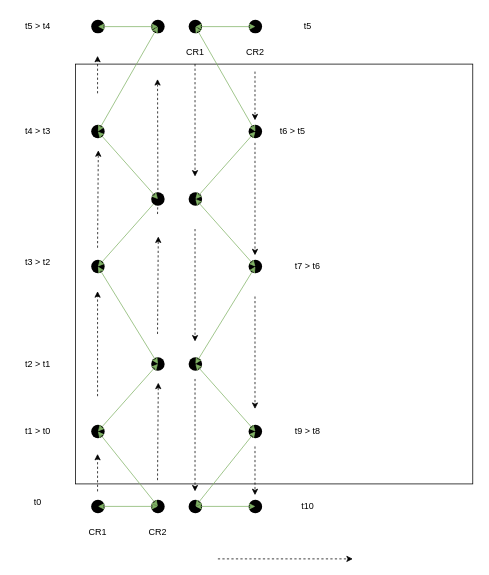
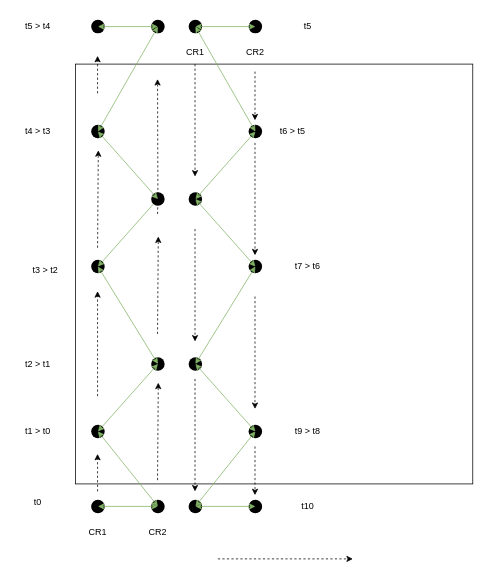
  <mxCell id="0" />
  <mxCell id="1" parent="0" />
  <mxCell id="2" value="" style="rounded=0;whiteSpace=wrap;html=1;" parent="1" vertex="1"><mxGeometry x="100" y="85" width="530" height="560" as="geometry" /></mxCell>
  <mxCell id="3" value="" style="shape=waypoint;sketch=0;fillStyle=solid;size=6;pointerEvents=1;points=[];fillColor=none;resizable=0;rotatable=0;perimeter=centerPerimeter;snapToPoint=1;strokeWidth=7;" parent="1" vertex="1"><mxGeometry x="200" y="665" width="20" height="20" as="geometry" /></mxCell>
  <mxCell id="4" value="" style="shape=waypoint;sketch=0;fillStyle=solid;size=6;pointerEvents=1;points=[];fillColor=none;resizable=0;rotatable=0;perimeter=centerPerimeter;snapToPoint=1;strokeWidth=7;" parent="1" vertex="1"><mxGeometry x="120" y="665" width="20" height="20" as="geometry" /></mxCell>
  <mxCell id="5" value="" style="endArrow=classic;startArrow=classic;html=1;exitX=1.091;exitY=0.611;exitDx=0;exitDy=0;exitPerimeter=0;entryX=0.331;entryY=0.611;entryDx=0;entryDy=0;entryPerimeter=0;fillColor=#d5e8d4;strokeColor=#82b366;" parent="1" source="4" target="3" edge="1"><mxGeometry width="50" height="50" relative="1" as="geometry"><mxPoint x="340" y="565" as="sourcePoint" /><mxPoint x="390" y="515" as="targetPoint" /></mxGeometry></mxCell>
  <mxCell id="6" value="CR1" style="text;html=1;strokeColor=none;fillColor=none;align=center;verticalAlign=middle;whiteSpace=wrap;rounded=0;strokeWidth=0;" parent="1" vertex="1"><mxGeometry x="100" y="695" width="60" height="30" as="geometry" /></mxCell>
  <mxCell id="7" value="CR2" style="text;html=1;strokeColor=none;fillColor=none;align=center;verticalAlign=middle;whiteSpace=wrap;rounded=0;strokeWidth=0;" parent="1" vertex="1"><mxGeometry y="695" width="60" height="30" as="geometry" x="180" /></mxCell>
  <mxCell id="8" value="t0" style="text;html=1;strokeColor=none;fillColor=none;align=center;verticalAlign=middle;whiteSpace=wrap;rounded=0;" parent="1" vertex="1"><mxGeometry x="20" y="655" width="60" height="30" as="geometry" /></mxCell>
  <mxCell id="9" value="" style="shape=waypoint;sketch=0;fillStyle=solid;size=6;pointerEvents=1;points=[];fillColor=none;resizable=0;rotatable=0;perimeter=centerPerimeter;snapToPoint=1;strokeWidth=7;" parent="1" vertex="1"><mxGeometry x="120" y="345" width="20" height="20" as="geometry" /></mxCell>
  <mxCell id="10" value="" style="endArrow=classic;startArrow=classic;html=1;exitX=1.091;exitY=0.611;exitDx=0;exitDy=0;exitPerimeter=0;entryX=0.331;entryY=0.611;entryDx=0;entryDy=0;entryPerimeter=0;fillColor=#d5e8d4;strokeColor=#82b366;" parent="1" source="9" target="31" edge="1"><mxGeometry width="50" height="50" relative="1" as="geometry"><mxPoint x="340" y="245" as="sourcePoint" /><mxPoint x="390" y="195" as="targetPoint" /></mxGeometry></mxCell>
  <mxCell id="11" value="" style="endArrow=classic;html=1;dashed=1;" parent="1" edge="1"><mxGeometry width="50" height="50" relative="1" as="geometry"><mxPoint x="209.5" y="640" as="sourcePoint" /><mxPoint x="210.5" y="510" as="targetPoint" /></mxGeometry></mxCell>
  <mxCell id="12" value="" style="endArrow=classic;html=1;dashed=1;" parent="1" edge="1"><mxGeometry width="50" height="50" relative="1" as="geometry"><mxPoint x="129.5" y="655" as="sourcePoint" /><mxPoint x="129.5" y="605" as="targetPoint" /></mxGeometry></mxCell>
  <mxCell id="13" value="t1 &amp;gt; t0" style="text;html=1;strokeColor=none;fillColor=none;align=center;verticalAlign=middle;whiteSpace=wrap;rounded=0;" parent="1" vertex="1"><mxGeometry x="20" y="560" width="60" height="30" as="geometry" /></mxCell>
  <mxCell id="14" value="" style="shape=waypoint;sketch=0;fillStyle=solid;size=6;pointerEvents=1;points=[];fillColor=none;resizable=0;rotatable=0;perimeter=centerPerimeter;snapToPoint=1;strokeWidth=7;" parent="1" vertex="1"><mxGeometry x="200" y="25" width="20" height="20" as="geometry" /></mxCell>
  <mxCell id="15" value="" style="shape=waypoint;sketch=0;fillStyle=solid;size=6;pointerEvents=1;points=[];fillColor=none;resizable=0;rotatable=0;perimeter=centerPerimeter;snapToPoint=1;strokeWidth=7;" parent="1" vertex="1"><mxGeometry x="120" y="25" width="20" height="20" as="geometry" /></mxCell>
  <mxCell id="16" value="" style="endArrow=classic;startArrow=classic;html=1;exitX=1.091;exitY=0.611;exitDx=0;exitDy=0;exitPerimeter=0;entryX=0.331;entryY=0.611;entryDx=0;entryDy=0;entryPerimeter=0;fillColor=#d5e8d4;strokeColor=#82b366;" parent="1" source="15" target="14" edge="1"><mxGeometry width="50" height="50" relative="1" as="geometry"><mxPoint x="340" y="-75" as="sourcePoint" /><mxPoint x="390" y="-125" as="targetPoint" /></mxGeometry></mxCell>
  <mxCell id="17" value="" style="endArrow=classic;html=1;dashed=1;startArrow=none;" parent="1" edge="1" source="31"><mxGeometry width="50" height="50" relative="1" as="geometry"><mxPoint x="209.5" y="285" as="sourcePoint" /><mxPoint x="209.5" y="105" as="targetPoint" /></mxGeometry></mxCell>
  <mxCell id="18" value="" style="endArrow=classic;html=1;dashed=1;" parent="1" edge="1"><mxGeometry width="50" height="50" relative="1" as="geometry"><mxPoint x="129.5" y="528" as="sourcePoint" /><mxPoint x="129.5" y="388" as="targetPoint" /></mxGeometry></mxCell>
  <mxCell id="19" value="t5 &amp;gt; t4" style="text;html=1;strokeColor=none;fillColor=none;align=center;verticalAlign=middle;whiteSpace=wrap;rounded=0;" parent="1" vertex="1"><mxGeometry x="20" y="20" width="60" height="30" as="geometry" /></mxCell>
  <mxCell id="20" value="" style="shape=waypoint;sketch=0;fillStyle=solid;size=6;pointerEvents=1;points=[];fillColor=none;resizable=0;rotatable=0;perimeter=centerPerimeter;snapToPoint=1;strokeWidth=7;" parent="1" vertex="1"><mxGeometry x="330" y="25" width="20" height="20" as="geometry" /></mxCell>
  <mxCell id="21" value="" style="shape=waypoint;sketch=0;fillStyle=solid;size=6;pointerEvents=1;points=[];fillColor=none;resizable=0;rotatable=0;perimeter=centerPerimeter;snapToPoint=1;strokeWidth=7;" parent="1" vertex="1"><mxGeometry x="250" y="25" width="20" height="20" as="geometry" /></mxCell>
  <mxCell id="22" value="" style="endArrow=classic;startArrow=classic;html=1;exitX=1.091;exitY=0.611;exitDx=0;exitDy=0;exitPerimeter=0;entryX=0.331;entryY=0.611;entryDx=0;entryDy=0;entryPerimeter=0;fillColor=#d5e8d4;strokeColor=#82b366;" parent="1" source="21" target="20" edge="1"><mxGeometry width="50" height="50" relative="1" as="geometry"><mxPoint x="470" y="-75" as="sourcePoint" /><mxPoint x="520" y="-125" as="targetPoint" /></mxGeometry></mxCell>
  <mxCell id="23" value="CR1" style="text;html=1;strokeColor=none;fillColor=none;align=center;verticalAlign=middle;whiteSpace=wrap;rounded=0;strokeWidth=0;" parent="1" vertex="1"><mxGeometry x="230" y="55" width="60" height="30" as="geometry" /></mxCell>
  <mxCell id="24" value="CR2" style="text;html=1;strokeColor=none;fillColor=none;align=center;verticalAlign=middle;whiteSpace=wrap;rounded=0;strokeWidth=0;" parent="1" vertex="1"><mxGeometry x="310" y="55" width="60" height="30" as="geometry" /></mxCell>
  <mxCell id="25" value="" style="endArrow=classic;html=1;dashed=1;" parent="1" edge="1"><mxGeometry width="50" height="50" relative="1" as="geometry"><mxPoint x="290" y="745" as="sourcePoint" /><mxPoint x="470" y="745" as="targetPoint" /></mxGeometry></mxCell>
  <mxCell id="26" value="" style="endArrow=classic;html=1;dashed=1;" parent="1" edge="1"><mxGeometry width="50" height="50" relative="1" as="geometry"><mxPoint x="259.5" y="505" as="sourcePoint" /><mxPoint x="259.5" y="655" as="targetPoint" /></mxGeometry></mxCell>
  <mxCell id="27" value="" style="shape=waypoint;sketch=0;fillStyle=solid;size=6;pointerEvents=1;points=[];fillColor=none;resizable=0;rotatable=0;perimeter=centerPerimeter;snapToPoint=1;strokeWidth=7;" vertex="1" parent="1"><mxGeometry x="120" y="565" width="20" height="20" as="geometry" /></mxCell>
  <mxCell id="28" value="" style="endArrow=classic;startArrow=classic;html=1;exitX=0.491;exitY=0.791;exitDx=0;exitDy=0;exitPerimeter=0;fillColor=#d5e8d4;strokeColor=#82b366;" edge="1" parent="1" source="27"><mxGeometry width="50" height="50" relative="1" as="geometry"><mxPoint x="140" y="685" as="sourcePoint" /><mxPoint x="210" y="675" as="targetPoint" /></mxGeometry></mxCell>
  <mxCell id="29" value="" style="shape=waypoint;sketch=0;fillStyle=solid;size=6;pointerEvents=1;points=[];fillColor=none;resizable=0;rotatable=0;perimeter=centerPerimeter;snapToPoint=1;strokeWidth=7;" vertex="1" parent="1"><mxGeometry x="200" width="20" height="20" as="geometry" y="475" /></mxCell>
  <mxCell id="30" value="" style="endArrow=none;html=1;dashed=1;" edge="1" parent="1" target="31"><mxGeometry width="50" height="50" relative="1" as="geometry"><mxPoint x="209.5" y="285" as="sourcePoint" /><mxPoint x="209.5" y="105" as="targetPoint" /></mxGeometry></mxCell>
  <mxCell id="31" value="" style="shape=waypoint;sketch=0;fillStyle=solid;size=6;pointerEvents=1;points=[];fillColor=none;resizable=0;rotatable=0;perimeter=centerPerimeter;snapToPoint=1;strokeWidth=7;" parent="1" vertex="1"><mxGeometry x="200" y="255" width="20" height="20" as="geometry" /></mxCell>
  <mxCell id="32" value="" style="endArrow=classic;html=1;dashed=1;" edge="1" parent="1"><mxGeometry width="50" height="50" relative="1" as="geometry"><mxPoint x="209.5" y="445" as="sourcePoint" /><mxPoint x="210.5" y="315" as="targetPoint" /></mxGeometry></mxCell>
  <mxCell id="33" value="" style="endArrow=classic;startArrow=classic;html=1;fillColor=#d5e8d4;strokeColor=#82b366;entryX=0.391;entryY=0.611;entryDx=0;entryDy=0;entryPerimeter=0;" edge="1" parent="1" target="29"><mxGeometry width="50" height="50" relative="1" as="geometry"><mxPoint x="130" y="575" as="sourcePoint" /><mxPoint x="220" y="685" as="targetPoint" /></mxGeometry></mxCell>
  <mxCell id="34" value="" style="endArrow=classic;startArrow=classic;html=1;fillColor=#d5e8d4;strokeColor=#82b366;entryX=0.431;entryY=0.691;entryDx=0;entryDy=0;entryPerimeter=0;exitX=0.751;exitY=0.971;exitDx=0;exitDy=0;exitPerimeter=0;" edge="1" parent="1" source="29" target="9"><mxGeometry width="50" height="50" relative="1" as="geometry"><mxPoint x="140" y="585" as="sourcePoint" /><mxPoint x="220" y="495" as="targetPoint" /></mxGeometry></mxCell>
  <mxCell id="35" value="" style="shape=waypoint;sketch=0;fillStyle=solid;size=6;pointerEvents=1;points=[];fillColor=none;resizable=0;rotatable=0;perimeter=centerPerimeter;snapToPoint=1;strokeWidth=7;" vertex="1" parent="1"><mxGeometry x="120" y="165" width="20" height="20" as="geometry" /></mxCell>
  <mxCell id="36" value="" style="endArrow=classic;startArrow=classic;html=1;fillColor=#d5e8d4;strokeColor=#82b366;" edge="1" parent="1" source="31" target="35"><mxGeometry width="50" height="50" relative="1" as="geometry"><mxPoint x="220" y="495" as="sourcePoint" /><mxPoint x="140" y="365" as="targetPoint" /></mxGeometry></mxCell>
  <mxCell id="37" value="" style="endArrow=classic;startArrow=classic;html=1;fillColor=#d5e8d4;strokeColor=#82b366;entryX=0.511;entryY=0.731;entryDx=0;entryDy=0;entryPerimeter=0;" edge="1" parent="1" source="35" target="14"><mxGeometry width="50" height="50" relative="1" as="geometry"><mxPoint x="220" y="275" as="sourcePoint" /><mxPoint x="140" y="185" as="targetPoint" /></mxGeometry></mxCell>
  <mxCell id="38" value="" style="endArrow=classic;html=1;dashed=1;" edge="1" parent="1"><mxGeometry width="50" height="50" relative="1" as="geometry"><mxPoint x="129.5" y="330" as="sourcePoint" /><mxPoint x="130.5" y="200" as="targetPoint" /></mxGeometry></mxCell>
  <mxCell id="39" value="" style="endArrow=classic;html=1;dashed=1;" edge="1" parent="1"><mxGeometry width="50" height="50" relative="1" as="geometry"><mxPoint x="129.5" y="124" as="sourcePoint" /><mxPoint x="129.5" y="74" as="targetPoint" /></mxGeometry></mxCell>
  <mxCell id="40" value="" style="shape=waypoint;sketch=0;fillStyle=solid;size=6;pointerEvents=1;points=[];fillColor=none;resizable=0;rotatable=0;perimeter=centerPerimeter;snapToPoint=1;strokeWidth=7;" vertex="1" parent="1"><mxGeometry x="330" y="165" width="20" height="20" as="geometry" /></mxCell>
  <mxCell id="41" value="" style="shape=waypoint;sketch=0;fillStyle=solid;size=6;pointerEvents=1;points=[];fillColor=none;resizable=0;rotatable=0;perimeter=centerPerimeter;snapToPoint=1;strokeWidth=7;" vertex="1" parent="1"><mxGeometry x="250" y="255" width="20" height="20" as="geometry" /></mxCell>
  <mxCell id="42" value="" style="shape=waypoint;sketch=0;fillStyle=solid;size=6;pointerEvents=1;points=[];fillColor=none;resizable=0;rotatable=0;perimeter=centerPerimeter;snapToPoint=1;strokeWidth=7;" vertex="1" parent="1"><mxGeometry x="250" width="20" height="20" as="geometry" y="475" /></mxCell>
  <mxCell id="43" value="" style="shape=waypoint;sketch=0;fillStyle=solid;size=6;pointerEvents=1;points=[];fillColor=none;resizable=0;rotatable=0;perimeter=centerPerimeter;snapToPoint=1;strokeWidth=7;" vertex="1" parent="1"><mxGeometry x="330" y="345" width="20" height="20" as="geometry" /></mxCell>
  <mxCell id="44" value="" style="shape=waypoint;sketch=0;fillStyle=solid;size=6;pointerEvents=1;points=[];fillColor=none;resizable=0;rotatable=0;perimeter=centerPerimeter;snapToPoint=1;strokeWidth=7;" vertex="1" parent="1"><mxGeometry x="330" y="565" width="20" height="20" as="geometry" /></mxCell>
  <mxCell id="45" value="" style="shape=waypoint;sketch=0;fillStyle=solid;size=6;pointerEvents=1;points=[];fillColor=none;resizable=0;rotatable=0;perimeter=centerPerimeter;snapToPoint=1;strokeWidth=7;" vertex="1" parent="1"><mxGeometry x="250" y="665" width="20" height="20" as="geometry" /></mxCell>
  <mxCell id="46" value="" style="shape=waypoint;sketch=0;fillStyle=solid;size=6;pointerEvents=1;points=[];fillColor=none;resizable=0;rotatable=0;perimeter=centerPerimeter;snapToPoint=1;strokeWidth=7;" vertex="1" parent="1"><mxGeometry x="330" y="665" width="20" height="20" as="geometry" /></mxCell>
  <mxCell id="47" value="" style="endArrow=classic;html=1;dashed=1;" edge="1" parent="1"><mxGeometry width="50" height="50" relative="1" as="geometry"><mxPoint x="339.5" y="395" as="sourcePoint" /><mxPoint x="339.5" y="545" as="targetPoint" /></mxGeometry></mxCell>
  <mxCell id="48" value="" style="endArrow=classic;html=1;dashed=1;" edge="1" parent="1"><mxGeometry width="50" height="50" relative="1" as="geometry"><mxPoint x="259.5" y="85" as="sourcePoint" /><mxPoint x="259.5" y="235" as="targetPoint" /></mxGeometry></mxCell>
  <mxCell id="49" value="" style="endArrow=classic;html=1;dashed=1;" edge="1" parent="1"><mxGeometry width="50" height="50" relative="1" as="geometry"><mxPoint x="339.5" y="95" as="sourcePoint" /><mxPoint x="339.5" y="160" as="targetPoint" /></mxGeometry></mxCell>
  <mxCell id="50" value="" style="endArrow=classic;html=1;dashed=1;" edge="1" parent="1"><mxGeometry width="50" height="50" relative="1" as="geometry"><mxPoint x="259.5" y="305" as="sourcePoint" /><mxPoint x="259.5" y="455" as="targetPoint" /></mxGeometry></mxCell>
  <mxCell id="51" value="" style="endArrow=classic;html=1;dashed=1;" edge="1" parent="1"><mxGeometry width="50" height="50" relative="1" as="geometry"><mxPoint x="339.5" y="190" as="sourcePoint" /><mxPoint x="339.5" y="340" as="targetPoint" /></mxGeometry></mxCell>
  <mxCell id="52" value="" style="endArrow=classic;html=1;dashed=1;" edge="1" parent="1"><mxGeometry width="50" height="50" relative="1" as="geometry"><mxPoint x="339.5" y="595" as="sourcePoint" /><mxPoint x="339.5" y="660" as="targetPoint" /></mxGeometry></mxCell>
  <mxCell id="53" value="" style="endArrow=classic;startArrow=classic;html=1;exitX=0.471;exitY=0.691;exitDx=0;exitDy=0;exitPerimeter=0;fillColor=#d5e8d4;strokeColor=#82b366;entryX=0.651;entryY=0.971;entryDx=0;entryDy=0;entryPerimeter=0;" edge="1" parent="1" source="40" target="21"><mxGeometry width="50" height="50" relative="1" as="geometry"><mxPoint x="140" y="585" as="sourcePoint" /><mxPoint x="340" y="35" as="targetPoint" /></mxGeometry></mxCell>
  <mxCell id="54" value="" style="endArrow=classic;startArrow=classic;html=1;exitX=0.351;exitY=0.811;exitDx=0;exitDy=0;exitPerimeter=0;fillColor=#d5e8d4;strokeColor=#82b366;entryX=0.311;entryY=0.751;entryDx=0;entryDy=0;entryPerimeter=0;" edge="1" parent="1" source="40" target="41"><mxGeometry width="50" height="50" relative="1" as="geometry"><mxPoint x="270" y="185" as="sourcePoint" /><mxPoint x="350" y="45" as="targetPoint" /></mxGeometry></mxCell>
  <mxCell id="55" value="" style="endArrow=classic;startArrow=classic;html=1;fillColor=#d5e8d4;strokeColor=#82b366;" edge="1" parent="1" source="43" target="42"><mxGeometry width="50" height="50" relative="1" as="geometry"><mxPoint x="270" y="185" as="sourcePoint" /><mxPoint x="350" y="275" as="targetPoint" /></mxGeometry></mxCell>
  <mxCell id="56" value="" style="endArrow=classic;startArrow=classic;html=1;fillColor=#d5e8d4;strokeColor=#82b366;exitX=0.371;exitY=1.111;exitDx=0;exitDy=0;exitPerimeter=0;entryX=0.471;entryY=0.391;entryDx=0;entryDy=0;entryPerimeter=0;" edge="1" parent="1" source="41" target="43"><mxGeometry width="50" height="50" relative="1" as="geometry"><mxPoint x="270" y="365" as="sourcePoint" /><mxPoint x="350" y="495" as="targetPoint" /></mxGeometry></mxCell>
  <mxCell id="57" value="" style="endArrow=classic;startArrow=classic;html=1;fillColor=#d5e8d4;strokeColor=#82b366;exitX=0.251;exitY=0.431;exitDx=0;exitDy=0;exitPerimeter=0;" edge="1" parent="1" source="42" target="44"><mxGeometry width="50" height="50" relative="1" as="geometry"><mxPoint x="350" y="275" as="sourcePoint" /><mxPoint x="270" y="365" as="targetPoint" /></mxGeometry></mxCell>
  <mxCell id="58" value="" style="endArrow=classic;startArrow=classic;html=1;fillColor=#d5e8d4;strokeColor=#82b366;exitX=0.711;exitY=0.351;exitDx=0;exitDy=0;exitPerimeter=0;entryX=0.591;entryY=0.851;entryDx=0;entryDy=0;entryPerimeter=0;" edge="1" parent="1" source="45" target="44"><mxGeometry width="50" height="50" relative="1" as="geometry"><mxPoint x="350" y="495" as="sourcePoint" /><mxPoint x="270" y="585" as="targetPoint" /></mxGeometry></mxCell>
  <mxCell id="59" value="" style="endArrow=classic;startArrow=classic;html=1;fillColor=#d5e8d4;strokeColor=#82b366;exitX=0.791;exitY=0.651;exitDx=0;exitDy=0;exitPerimeter=0;entryX=0.651;entryY=0.471;entryDx=0;entryDy=0;entryPerimeter=0;" edge="1" parent="1" source="46" target="45"><mxGeometry width="50" height="50" relative="1" as="geometry"><mxPoint x="350" y="685" as="sourcePoint" /><mxPoint x="270" y="585" as="targetPoint" /></mxGeometry></mxCell>
  <mxCell id="60" value="t2 &amp;gt; t1" style="text;html=1;strokeColor=none;fillColor=none;align=center;verticalAlign=middle;whiteSpace=wrap;rounded=0;" vertex="1" parent="1"><mxGeometry x="20" y="470" width="60" height="30" as="geometry" /></mxCell>
- <mxCell id="61" value="t3 &amp;gt; t2" style="text;html=1;strokeColor=none;fillColor=none;align=center;verticalAlign=middle;whiteSpace=wrap;rounded=0;" vertex="1" parent="1"><mxGeometry x="20" y="335" width="60" height="30" as="geometry" /></mxCell>
+ <mxCell id="61" value="t3 &amp;gt; t2" style="text;html=1;strokeColor=none;fillColor=none;align=center;verticalAlign=middle;whiteSpace=wrap;rounded=0;" vertex="1" parent="1"><mxGeometry x="30" y="345" width="60" height="30" as="geometry" /></mxCell>
  <mxCell id="62" value="t4 &amp;gt; t3" style="text;html=1;strokeColor=none;fillColor=none;align=center;verticalAlign=middle;whiteSpace=wrap;rounded=0;" vertex="1" parent="1"><mxGeometry x="20" y="160" width="60" height="30" as="geometry" /></mxCell>
  <mxCell id="63" value="t5" style="text;html=1;strokeColor=none;fillColor=none;align=center;verticalAlign=middle;whiteSpace=wrap;rounded=0;" vertex="1" parent="1"><mxGeometry x="380" y="20" width="60" height="30" as="geometry" /></mxCell>
  <mxCell id="64" value="t6 &amp;gt; t5" style="text;html=1;strokeColor=none;fillColor=none;align=center;verticalAlign=middle;whiteSpace=wrap;rounded=0;" vertex="1" parent="1"><mxGeometry x="360" y="160" width="60" height="30" as="geometry" /></mxCell>
  <mxCell id="65" value="t7 &amp;gt; t6" style="text;html=1;strokeColor=none;fillColor=none;align=center;verticalAlign=middle;whiteSpace=wrap;rounded=0;" vertex="1" parent="1"><mxGeometry x="380" y="340" width="60" height="30" as="geometry" /></mxCell>
  <mxCell id="66" value="t9 &amp;gt; t8" style="text;html=1;strokeColor=none;fillColor=none;align=center;verticalAlign=middle;whiteSpace=wrap;rounded=0;" vertex="1" parent="1"><mxGeometry x="380" y="560" width="60" height="30" as="geometry" /></mxCell>
  <mxCell id="67" value="t10" style="text;html=1;strokeColor=none;fillColor=none;align=center;verticalAlign=middle;whiteSpace=wrap;rounded=0;" vertex="1" parent="1"><mxGeometry x="380" y="660" width="60" height="30" as="geometry" /></mxCell>
